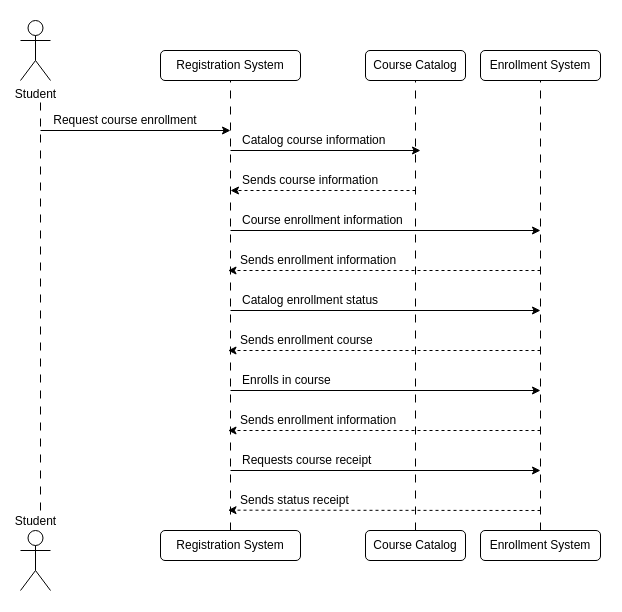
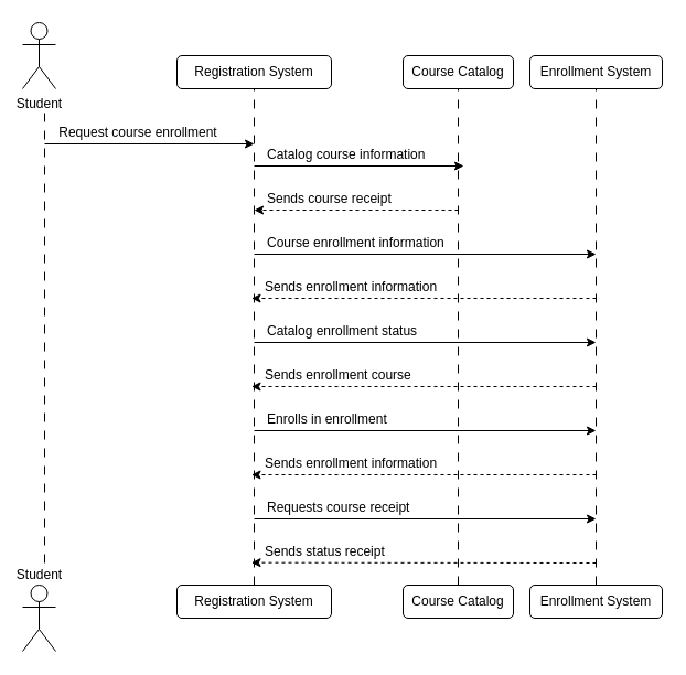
  <mxCell id="0" />
  <mxCell id="1" parent="0" />
  <mxCell id="2" value="Student" style="shape=umlActor;verticalLabelPosition=bottom;verticalAlign=top;html=1;outlineConnect=0;" vertex="1" parent="1"><mxGeometry x="20" y="20" width="30" height="60" as="geometry" /></mxCell>
  <mxCell id="3" value="Registration System" style="rounded=1;whiteSpace=wrap;html=1;" vertex="1" parent="1"><mxGeometry x="160" y="50" width="140" height="30" as="geometry" /></mxCell>
  <mxCell id="4" value="Course Catalog" style="rounded=1;whiteSpace=wrap;html=1;" vertex="1" parent="1"><mxGeometry x="365" y="50" width="100" height="30" as="geometry" /></mxCell>
  <mxCell id="5" value="Enrollment System" style="rounded=1;whiteSpace=wrap;html=1;" vertex="1" parent="1"><mxGeometry x="480" y="50" width="120" height="30" as="geometry" /></mxCell>
  <mxCell id="6" value="Registration System" style="rounded=1;whiteSpace=wrap;html=1;" vertex="1" parent="1"><mxGeometry x="160" y="530" width="140" height="30" as="geometry" /></mxCell>
  <mxCell id="7" value="Course Catalog" style="rounded=1;whiteSpace=wrap;html=1;" vertex="1" parent="1"><mxGeometry x="365" y="530" width="100" height="30" as="geometry" /></mxCell>
  <mxCell id="8" value="Enrollment System" style="rounded=1;whiteSpace=wrap;html=1;" vertex="1" parent="1"><mxGeometry x="480" y="530" width="120" height="30" as="geometry" /></mxCell>
  <mxCell id="9" value="Student" style="shape=umlActor;verticalLabelPosition=top;verticalAlign=bottom;html=1;outlineConnect=0;horizontal=1;labelPosition=center;align=center;" vertex="1" parent="1"><mxGeometry x="20" y="530" width="30" height="60" as="geometry" /></mxCell>
  <mxCell id="10" value="" style="endArrow=none;dashed=1;html=1;dashPattern=8 8;" edge="1" parent="1"><mxGeometry width="50" height="50" relative="1" as="geometry"><mxPoint x="40" y="510" as="sourcePoint" /><mxPoint x="40" y="100" as="targetPoint" /></mxGeometry></mxCell>
  <mxCell id="11" value="" style="endArrow=none;dashed=1;html=1;exitX=0.5;exitY=0;exitDx=0;exitDy=0;entryX=0.5;entryY=1;entryDx=0;entryDy=0;dashPattern=8 8;" edge="1" parent="1" source="6" target="3"><mxGeometry width="50" height="50" relative="1" as="geometry"><mxPoint x="229.66" y="450" as="sourcePoint" /><mxPoint x="229.66" y="110" as="targetPoint" /></mxGeometry></mxCell>
  <mxCell id="12" value="" style="endArrow=none;dashed=1;html=1;exitX=0.5;exitY=0;exitDx=0;exitDy=0;entryX=0.5;entryY=1;entryDx=0;entryDy=0;dashPattern=8 8;" edge="1" parent="1" source="7" target="4"><mxGeometry width="50" height="50" relative="1" as="geometry"><mxPoint x="415" y="480" as="sourcePoint" /><mxPoint x="414.66" y="120" as="targetPoint" /></mxGeometry></mxCell>
  <mxCell id="13" value="" style="endArrow=none;dashed=1;html=1;exitX=0.5;exitY=0;exitDx=0;exitDy=0;entryX=0.5;entryY=1;entryDx=0;entryDy=0;dashPattern=8 8;" edge="1" parent="1" source="8" target="5"><mxGeometry width="50" height="50" relative="1" as="geometry"><mxPoint x="539.66" y="470" as="sourcePoint" /><mxPoint x="539.66" y="100" as="targetPoint" /></mxGeometry></mxCell>
  <mxCell id="14" value="" style="endArrow=classic;html=1;" edge="1" parent="1"><mxGeometry width="50" height="50" relative="1" as="geometry"><mxPoint x="40" y="130" as="sourcePoint" /><mxPoint x="230" y="130" as="targetPoint" /></mxGeometry></mxCell>
  <mxCell id="15" value="" style="endArrow=classic;html=1;" edge="1" parent="1"><mxGeometry width="50" height="50" relative="1" as="geometry"><mxPoint x="230" y="150" as="sourcePoint" /><mxPoint x="420" y="150" as="targetPoint" /></mxGeometry></mxCell>
  <mxCell id="16" value="Request course enrollment" style="text;html=1;strokeColor=none;fillColor=none;align=center;verticalAlign=middle;whiteSpace=wrap;rounded=0;" vertex="1" parent="1"><mxGeometry x="50" y="110" width="150" height="20" as="geometry" /></mxCell>
  <mxCell id="17" value="Catalog course information" style="text;html=1;strokeColor=none;fillColor=none;align=left;verticalAlign=middle;whiteSpace=wrap;rounded=0;" vertex="1" parent="1"><mxGeometry x="240" y="130" width="160" height="20" as="geometry" /></mxCell>
  <mxCell id="18" value="" style="endArrow=classic;html=1;" edge="1" parent="1"><mxGeometry width="50" height="50" relative="1" as="geometry"><mxPoint x="230" y="230" as="sourcePoint" /><mxPoint x="540" y="230" as="targetPoint" /></mxGeometry></mxCell>
  <mxCell id="19" value="Course enrollment information" style="text;html=1;strokeColor=none;fillColor=none;align=left;verticalAlign=middle;whiteSpace=wrap;rounded=0;" vertex="1" parent="1"><mxGeometry x="240" y="210" width="180" height="20" as="geometry" /></mxCell>
  <mxCell id="20" value="" style="endArrow=classic;html=1;" edge="1" parent="1"><mxGeometry width="50" height="50" relative="1" as="geometry"><mxPoint x="230" y="310" as="sourcePoint" /><mxPoint x="540" y="310" as="targetPoint" /></mxGeometry></mxCell>
  <mxCell id="21" value="Catalog enrollment status" style="text;html=1;strokeColor=none;fillColor=none;align=left;verticalAlign=middle;whiteSpace=wrap;rounded=0;" vertex="1" parent="1"><mxGeometry x="240" y="290" width="180" height="20" as="geometry" /></mxCell>
  <mxCell id="22" value="" style="endArrow=classic;html=1;" edge="1" parent="1"><mxGeometry width="50" height="50" relative="1" as="geometry"><mxPoint x="230" y="390" as="sourcePoint" /><mxPoint x="540" y="390" as="targetPoint" /></mxGeometry></mxCell>
- <mxCell id="23" value="Enrolls in course" style="text;html=1;strokeColor=none;fillColor=none;align=left;verticalAlign=middle;whiteSpace=wrap;rounded=0;" vertex="1" parent="1"><mxGeometry x="240" y="370" width="180" height="20" as="geometry" /></mxCell>
+ <mxCell id="23" value="Enrolls in enrollment" style="text;html=1;strokeColor=none;fillColor=none;align=left;verticalAlign=middle;whiteSpace=wrap;rounded=0;" vertex="1" parent="1"><mxGeometry x="240" y="370" width="180" height="20" as="geometry" /></mxCell>
  <mxCell id="24" value="" style="endArrow=classic;html=1;" edge="1" parent="1"><mxGeometry width="50" height="50" relative="1" as="geometry"><mxPoint x="230" y="470" as="sourcePoint" /><mxPoint x="540" y="470" as="targetPoint" /></mxGeometry></mxCell>
  <mxCell id="25" value="Requests course receipt" style="text;html=1;strokeColor=none;fillColor=none;align=left;verticalAlign=middle;whiteSpace=wrap;rounded=0;" vertex="1" parent="1"><mxGeometry x="240" y="450" width="180" height="20" as="geometry" /></mxCell>
  <mxCell id="26" value="" style="endArrow=classic;html=1;dashed=1;" edge="1" parent="1"><mxGeometry width="50" height="50" relative="1" as="geometry"><mxPoint x="415" y="190" as="sourcePoint" /><mxPoint x="230" y="190" as="targetPoint" /></mxGeometry></mxCell>
- <mxCell id="27" value="Sends course information" style="text;html=1;strokeColor=none;fillColor=none;align=left;verticalAlign=middle;whiteSpace=wrap;rounded=0;" vertex="1" parent="1"><mxGeometry x="240" y="170" width="160" height="20" as="geometry" /></mxCell>
+ <mxCell id="27" value="Sends course receipt" style="text;html=1;strokeColor=none;fillColor=none;align=left;verticalAlign=middle;whiteSpace=wrap;rounded=0;" vertex="1" parent="1"><mxGeometry x="240" y="170" width="160" height="20" as="geometry" /></mxCell>
  <mxCell id="28" value="" style="endArrow=classic;html=1;dashed=1;" edge="1" parent="1"><mxGeometry width="50" height="50" relative="1" as="geometry"><mxPoint x="540" y="270" as="sourcePoint" /><mxPoint x="227.5" y="270" as="targetPoint" /></mxGeometry></mxCell>
  <mxCell id="29" value="Sends enrollment information" style="text;html=1;strokeColor=none;fillColor=none;align=left;verticalAlign=middle;whiteSpace=wrap;rounded=0;" vertex="1" parent="1"><mxGeometry x="237.5" y="250" width="160" height="20" as="geometry" /></mxCell>
  <mxCell id="30" value="" style="endArrow=classic;html=1;dashed=1;" edge="1" parent="1"><mxGeometry width="50" height="50" relative="1" as="geometry"><mxPoint x="540" y="350" as="sourcePoint" /><mxPoint x="227.5" y="350" as="targetPoint" /></mxGeometry></mxCell>
  <mxCell id="31" value="Sends enrollment course" style="text;html=1;strokeColor=none;fillColor=none;align=left;verticalAlign=middle;whiteSpace=wrap;rounded=0;" vertex="1" parent="1"><mxGeometry x="237.5" y="330" width="160" height="20" as="geometry" /></mxCell>
  <mxCell id="32" value="" style="endArrow=classic;html=1;dashed=1;" edge="1" parent="1"><mxGeometry width="50" height="50" relative="1" as="geometry"><mxPoint x="540" y="430" as="sourcePoint" /><mxPoint x="227.5" y="430" as="targetPoint" /></mxGeometry></mxCell>
  <mxCell id="33" value="Sends enrollment information" style="text;html=1;strokeColor=none;fillColor=none;align=left;verticalAlign=middle;whiteSpace=wrap;rounded=0;" vertex="1" parent="1"><mxGeometry x="237.5" y="410" width="160" height="20" as="geometry" /></mxCell>
  <mxCell id="34" value="" style="endArrow=classic;html=1;dashed=1;" edge="1" parent="1"><mxGeometry width="50" height="50" relative="1" as="geometry"><mxPoint x="540" y="510" as="sourcePoint" /><mxPoint x="227.5" y="509.66" as="targetPoint" /></mxGeometry></mxCell>
  <mxCell id="35" value="Sends status receipt" style="text;html=1;strokeColor=none;fillColor=none;align=left;verticalAlign=middle;whiteSpace=wrap;rounded=0;" vertex="1" parent="1"><mxGeometry x="237.5" y="489.66" width="160" height="20" as="geometry" /></mxCell>
